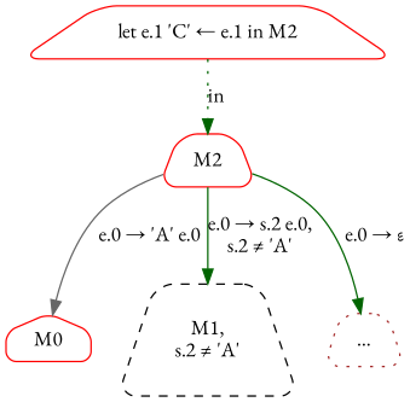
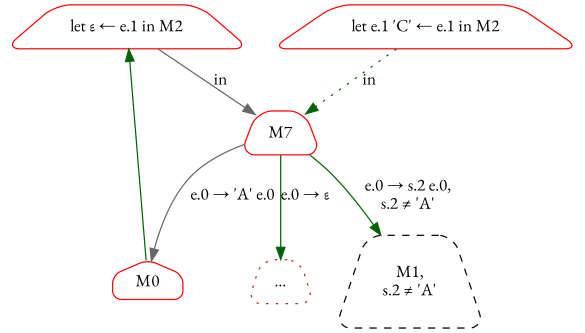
  digraph {
    fontname="EB Garamond"
    node [color=red fontname="EB Garamond" shape=trapezium style=rounded]
    edge [color=darkgreen fontname="EB Garamond"]
-   M2
+   n1 [label="let ε ← e.1 in M2"]
+   M2 [label=M7]
    M0 [shape=house]
    n4 [color=black label="M1,\ns.2 ≠ 'A'" style="rounded,dashed"]
    n5 [color=brown label="…" style="rounded,dotted"]
    n6 [label="let e.1 'C' ← e.1 in M2"]
+   n1 -> M2 [color=gray40 label=in]
    M2 -> M0 [color=gray40 label="e.0 → 'A' e.0"]
    M2 -> n4 [label="e.0 → s.2 e.0,\ns.2 ≠ 'A'"]
    M2 -> n5 [label="e.0 → ε"]
+   M0 -> n1
    n6 -> M2 [label=in style=dotted]
  }
